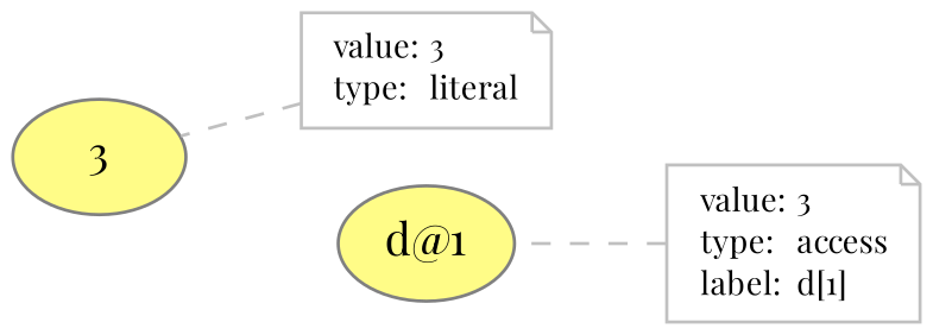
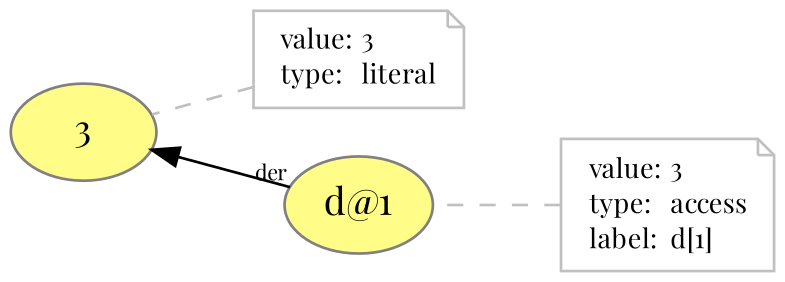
  digraph {
    rankdir=RL
    fontname="Playfair Display"
    node [color="#808080" fontname="Playfair Display"]
    edge [fontname="Playfair Display" arrowhead=none color=gray style=dashed]
    n1 [fillcolor="#FFFC87" label="d@1" style=filled]
    n2 [fillcolor="#FFFC87" label=3 style=filled]
    n3 [color=gray fontcolor=black fontsize=10 label=<<TABLE cellpadding="0" border="0"> 	<TR> 	    <TD align="left">value:</TD> 	    <TD align="left">3</TD> 	</TR> 	<TR> 	    <TD align="left">type:</TD> 	    <TD align="left">access</TD> 	</TR> 	<TR> 	    <TD align="left">label:</TD> 	    <TD align="left">d[1]</TD> 	</TR> </TABLE>> shape=note]
    n4 [color=gray fontcolor=black fontsize=10 label=<<TABLE cellpadding="0" border="0"> 	<TR> 	    <TD align="left">value:</TD> 	    <TD align="left">3</TD> 	</TR> 	<TR> 	    <TD align="left">type:</TD> 	    <TD align="left">literal</TD> 	</TR> </TABLE>> shape=note]
+   n1 -> n2 [labelangle=60.0 labeldistance=1.5 labelfontsize=8 rotation=20 taillabel=der arrowhead="" color="" style=""]
    n3 -> n1
    n4 -> n2
  }
